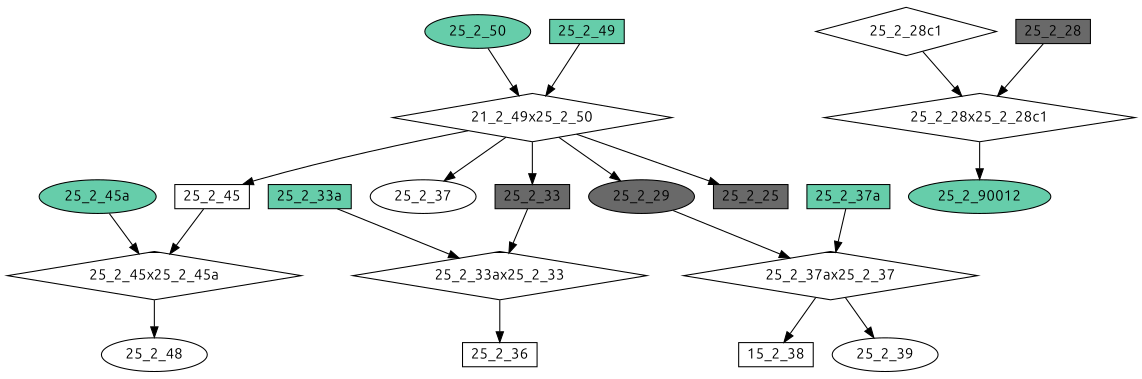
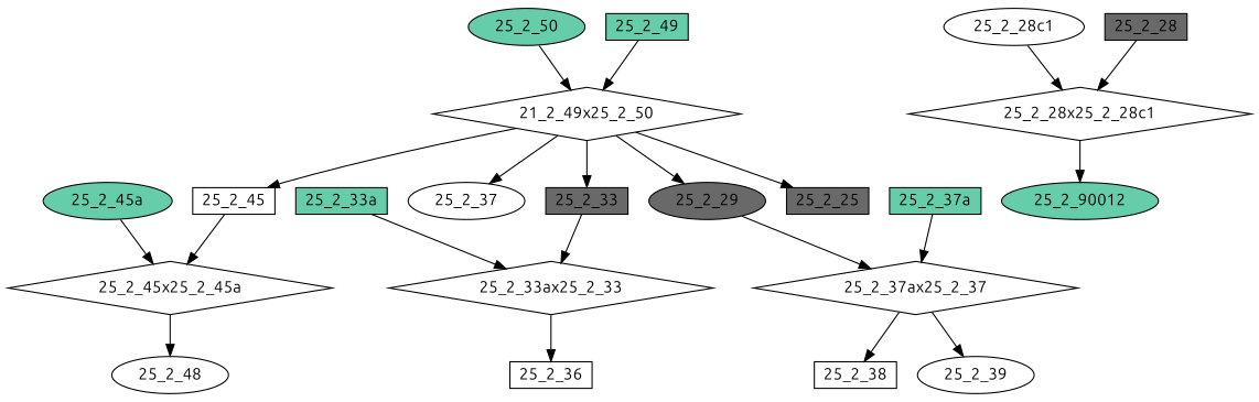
  digraph {
    fontname=Ubuntu
    node [fillcolor=white fontcolor=black fontname=Ubuntu regular=0 shape=box style=filled]
    edge [fontname=Ubuntu]
-   "25_2_38" [height=0.3 width=0.5 label="15_2_38"]
+   "25_2_38" [height=0.3 width=0.5]
    "25_2_37ax25_2_37" [height=.1 shape=diamond width=.1 fillcolor="" fontcolor="" regular="" style=""]
    "25_2_39" [height=0.3 shape=ellipse width=0.5]
-   "25_2_28c1" [height=0.3 shape=diamond width=0.5]
+   "25_2_28c1" [height=0.3 shape=ellipse width=0.5]
    "25_2_28x25_2_28c1" [height=.1 shape=diamond width=.1 fillcolor="" fontcolor="" regular="" style=""]
    "25_2_90012" [fillcolor=aquamarine3 height=0.3 shape=ellipse width=0.5]
    "25_2_45a" [fillcolor=aquamarine3 height=0.3 shape=ellipse width=0.5]
    "25_2_45x25_2_45a" [height=.1 shape=diamond width=.1 fillcolor="" fontcolor="" regular="" style=""]
    "25_2_48" [height=0.3 shape=ellipse width=0.5]
    "25_2_45" [height=0.3 width=0.5]
    n11 [height=.1 label="21_2_49x25_2_50" shape=diamond width=.1 fillcolor="" fontcolor="" regular="" style=""]
    "25_2_37" [height=0.3 shape=ellipse width=0.5]
    "25_2_33" [fillcolor=dimgrey height=0.3 width=0.5]
    "25_2_29" [fillcolor=dimgrey height=0.3 shape=ellipse width=0.5]
    "25_2_25" [fillcolor=dimgrey height=0.3 width=0.5]
    "25_2_33ax25_2_33" [height=.1 shape=diamond width=.1 fillcolor="" fontcolor="" regular="" style=""]
    "25_2_50" [fillcolor=aquamarine3 height=0.3 shape=ellipse width=0.5]
    "25_2_36" [height=0.3 width=0.5]
    "25_2_33a" [fillcolor=aquamarine3 height=0.3 width=0.5]
    "25_2_28" [fillcolor=dimgrey height=0.3 width=0.5]
    "25_2_49" [fillcolor=aquamarine3 height=0.3 width=0.5]
    "25_2_37a" [fillcolor=aquamarine3 height=0.3 width=0.5]
    "25_2_37ax25_2_37" -> "25_2_38"
    "25_2_37ax25_2_37" -> "25_2_39"
    "25_2_28c1" -> "25_2_28x25_2_28c1"
    "25_2_28x25_2_28c1" -> "25_2_90012"
    "25_2_45a" -> "25_2_45x25_2_45a"
    "25_2_45x25_2_45a" -> "25_2_48"
    "25_2_45" -> "25_2_45x25_2_45a"
    n11 -> "25_2_45"
    n11 -> "25_2_37"
    n11 -> "25_2_33"
    n11 -> "25_2_29"
    n11 -> "25_2_25"
    "25_2_33" -> "25_2_33ax25_2_33"
    "25_2_29" -> "25_2_37ax25_2_37"
    "25_2_33ax25_2_33" -> "25_2_36"
    "25_2_50" -> n11
    "25_2_33a" -> "25_2_33ax25_2_33"
    "25_2_28" -> "25_2_28x25_2_28c1"
    "25_2_49" -> n11
    "25_2_37a" -> "25_2_37ax25_2_37"
  }
